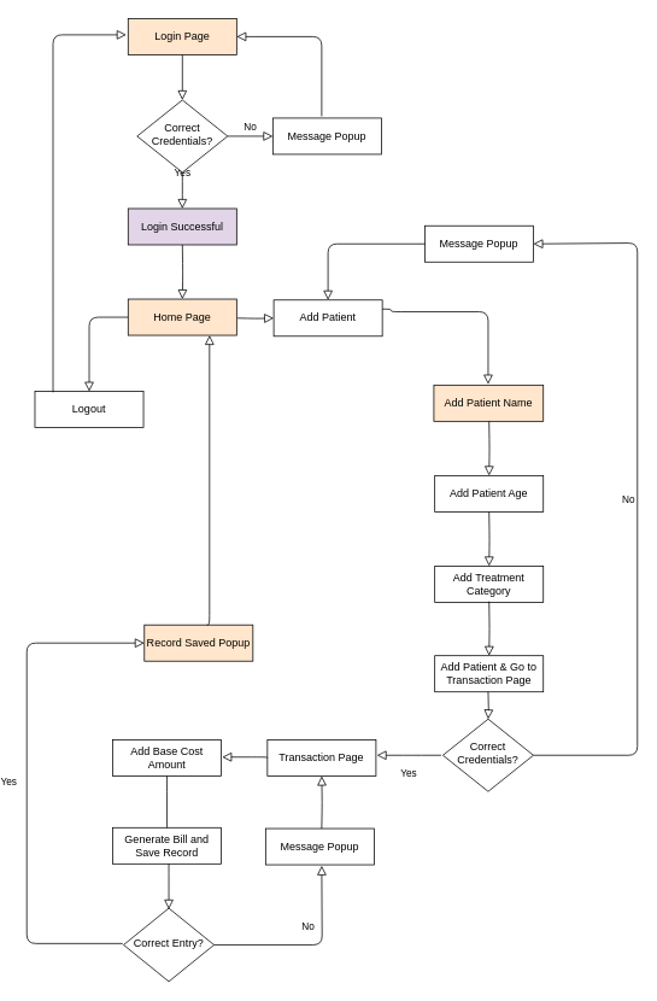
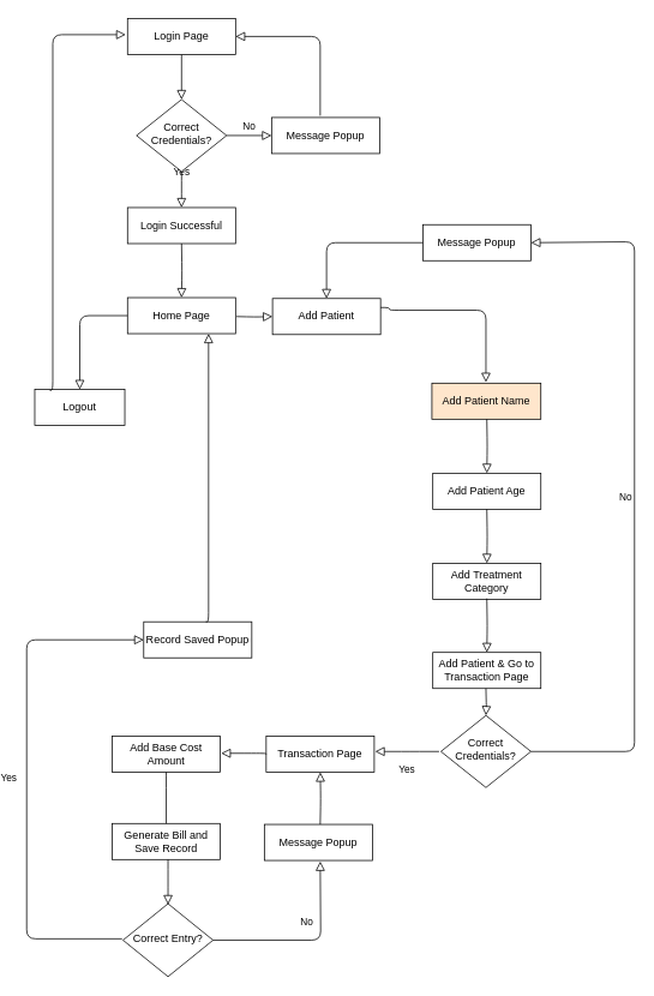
  <mxCell id="0" />
  <mxCell id="1" parent="0" />
  <mxCell id="2" value="" style="html=1;jettySize=auto;orthogonalLoop=1;fontSize=11;endArrow=block;endFill=0;endSize=8;strokeWidth=1;shadow=0;labelBackgroundColor=none;edgeStyle=orthogonalEdgeStyle;" parent="1" source="3" target="6" edge="1"><mxGeometry relative="1" as="geometry" /></mxCell>
- <mxCell id="3" value="Login Page" style="whiteSpace=wrap;html=1;fontSize=12;glass=0;strokeWidth=1;shadow=0;fillColor=#ffe6cc;" parent="1" vertex="1"><mxGeometry x="132" y="20" width="120" height="40" as="geometry" /></mxCell>
+ <mxCell id="3" value="Login Page" style="whiteSpace=wrap;html=1;fontSize=12;glass=0;strokeWidth=1;shadow=0;" parent="1" vertex="1"><mxGeometry x="132" y="20" width="120" height="40" as="geometry" /></mxCell>
  <mxCell id="4" value="Yes" style="html=1;jettySize=auto;orthogonalLoop=1;fontSize=11;endArrow=block;endFill=0;endSize=8;strokeWidth=1;shadow=0;labelBackgroundColor=none;edgeStyle=orthogonalEdgeStyle;" parent="1" source="6" edge="1"><mxGeometry y="20" relative="1" as="geometry"><mxPoint as="offset" /><mxPoint x="192" y="230" as="targetPoint" /></mxGeometry></mxCell>
  <mxCell id="5" value="No" style="edgeStyle=orthogonalEdgeStyle;html=1;jettySize=auto;orthogonalLoop=1;fontSize=11;endArrow=block;endFill=0;endSize=8;strokeWidth=1;shadow=0;labelBackgroundColor=none;" parent="1" source="6" target="7" edge="1"><mxGeometry y="10" relative="1" as="geometry"><mxPoint as="offset" /></mxGeometry></mxCell>
  <mxCell id="6" value="Correct Credentials?" style="rhombus;whiteSpace=wrap;html=1;shadow=0;fontFamily=Helvetica;fontSize=12;align=center;strokeWidth=1;spacing=6;spacingTop=-4;" parent="1" vertex="1"><mxGeometry x="142" y="110" width="100" height="80" as="geometry" /></mxCell>
  <mxCell id="7" value="Message Popup" style="whiteSpace=wrap;html=1;fontSize=12;glass=0;strokeWidth=1;shadow=0;" parent="1" vertex="1"><mxGeometry x="292" y="130" width="120" height="40" as="geometry" /></mxCell>
  <mxCell id="8" value="" style="html=1;jettySize=auto;orthogonalLoop=1;fontSize=11;endArrow=block;endFill=0;endSize=8;strokeWidth=1;shadow=0;labelBackgroundColor=none;edgeStyle=orthogonalEdgeStyle;" parent="1" target="9" edge="1"><mxGeometry x="0.6" y="519" relative="1" as="geometry"><mxPoint as="offset" /><mxPoint x="192" y="270" as="sourcePoint" /></mxGeometry></mxCell>
- <mxCell id="9" value="Home Page" style="whiteSpace=wrap;html=1;fontSize=12;glass=0;strokeWidth=1;shadow=0;fillColor=#ffe6cc;" parent="1" vertex="1"><mxGeometry x="132" y="330" width="120" height="40" as="geometry" /></mxCell>
- <mxCell id="10" value="Login Successful" style="whiteSpace=wrap;html=1;fontSize=12;glass=0;strokeWidth=1;shadow=0;fillColor=#e1d5e7;" parent="1" vertex="1"><mxGeometry x="132" y="230" width="120" height="40" as="geometry" /></mxCell>
+ <mxCell id="9" value="Home Page" style="whiteSpace=wrap;html=1;fontSize=12;glass=0;strokeWidth=1;shadow=0;" parent="1" vertex="1"><mxGeometry x="132" y="330" width="120" height="40" as="geometry" /></mxCell>
+ <mxCell id="10" value="Login Successful" style="whiteSpace=wrap;html=1;fontSize=12;glass=0;strokeWidth=1;shadow=0;" parent="1" vertex="1"><mxGeometry x="132" y="230" width="120" height="40" as="geometry" /></mxCell>
  <mxCell id="11" value="" style="edgeStyle=orthogonalEdgeStyle;html=1;jettySize=auto;orthogonalLoop=1;fontSize=11;endArrow=block;endFill=0;endSize=8;strokeWidth=1;shadow=0;labelBackgroundColor=none;exitX=0.45;exitY=-0.05;exitDx=0;exitDy=0;exitPerimeter=0;entryX=1;entryY=0.5;entryDx=0;entryDy=0;" edge="1" parent="1" source="7" target="3"><mxGeometry x="-0.033" y="209" relative="1" as="geometry"><mxPoint x="178" y="-99" as="offset" /><mxPoint x="335" y="86" as="sourcePoint" /><mxPoint x="385" y="86" as="targetPoint" /><Array as="points"><mxPoint x="346" y="40" /></Array></mxGeometry></mxCell>
  <mxCell id="12" value="" style="html=1;jettySize=auto;orthogonalLoop=1;fontSize=11;endArrow=block;endFill=0;endSize=8;strokeWidth=1;shadow=0;labelBackgroundColor=none;edgeStyle=orthogonalEdgeStyle;exitX=0;exitY=0.5;exitDx=0;exitDy=0;" edge="1" parent="1" target="13" source="9"><mxGeometry x="0.6" y="519" relative="1" as="geometry"><mxPoint as="offset" /><mxPoint x="192" y="371" as="sourcePoint" /></mxGeometry></mxCell>
- <mxCell id="13" value="Logout" style="whiteSpace=wrap;html=1;fontSize=12;glass=0;strokeWidth=1;shadow=0;" vertex="1" parent="1"><mxGeometry x="29" y="432" width="120" height="40" as="geometry" /></mxCell>
+ <mxCell id="13" value="Logout" style="whiteSpace=wrap;html=1;fontSize=12;glass=0;strokeWidth=1;shadow=0;" vertex="1" parent="1"><mxGeometry x="29" y="432" width="100" height="40" as="geometry" /></mxCell>
  <mxCell id="14" value="" style="html=1;jettySize=auto;orthogonalLoop=1;fontSize=11;endArrow=block;endFill=0;endSize=8;strokeWidth=1;shadow=0;labelBackgroundColor=none;edgeStyle=orthogonalEdgeStyle;exitX=0.167;exitY=0.025;exitDx=0;exitDy=0;exitPerimeter=0;" edge="1" parent="1" source="13"><mxGeometry x="0.6" y="519" relative="1" as="geometry"><mxPoint as="offset" /><mxPoint x="49" y="451" as="sourcePoint" /><mxPoint x="130" y="38" as="targetPoint" /><Array as="points"><mxPoint x="49" y="38" /></Array></mxGeometry></mxCell>
  <mxCell id="15" value="" style="edgeStyle=orthogonalEdgeStyle;html=1;jettySize=auto;orthogonalLoop=1;fontSize=11;endArrow=block;endFill=0;endSize=8;strokeWidth=1;shadow=0;labelBackgroundColor=none;" edge="1" parent="1" target="16"><mxGeometry y="10" relative="1" as="geometry"><mxPoint as="offset" /><mxPoint x="253" y="351" as="sourcePoint" /></mxGeometry></mxCell>
  <mxCell id="16" value="Add Patient" style="whiteSpace=wrap;html=1;fontSize=12;glass=0;strokeWidth=1;shadow=0;" vertex="1" parent="1"><mxGeometry x="293" y="331" width="120" height="40" as="geometry" /></mxCell>
  <mxCell id="17" value="" style="edgeStyle=orthogonalEdgeStyle;html=1;jettySize=auto;orthogonalLoop=1;fontSize=11;endArrow=block;endFill=0;endSize=8;strokeWidth=1;shadow=0;labelBackgroundColor=none;exitX=1;exitY=0.25;exitDx=0;exitDy=0;" edge="1" parent="1" source="16"><mxGeometry y="10" relative="1" as="geometry"><mxPoint as="offset" /><mxPoint x="451" y="351" as="sourcePoint" /><mxPoint x="530" y="424" as="targetPoint" /><Array as="points"><mxPoint x="423" y="344" /><mxPoint x="530" y="344" /></Array></mxGeometry></mxCell>
  <mxCell id="18" value="Add Patient Name" style="whiteSpace=wrap;html=1;fontSize=12;glass=0;strokeWidth=1;shadow=0;fillColor=#ffe6cc;" vertex="1" parent="1"><mxGeometry x="470" y="425" width="121" height="40" as="geometry" /></mxCell>
  <mxCell id="19" value="" style="html=1;jettySize=auto;orthogonalLoop=1;fontSize=11;endArrow=block;endFill=0;endSize=8;strokeWidth=1;shadow=0;labelBackgroundColor=none;edgeStyle=orthogonalEdgeStyle;" edge="1" parent="1" target="20"><mxGeometry x="0.6" y="519" relative="1" as="geometry"><mxPoint as="offset" /><mxPoint x="531" y="465" as="sourcePoint" /></mxGeometry></mxCell>
  <mxCell id="20" value="Add Patient Age" style="whiteSpace=wrap;html=1;fontSize=12;glass=0;strokeWidth=1;shadow=0;" vertex="1" parent="1"><mxGeometry x="471" y="525" width="120" height="40" as="geometry" /></mxCell>
  <mxCell id="21" value="" style="html=1;jettySize=auto;orthogonalLoop=1;fontSize=11;endArrow=block;endFill=0;endSize=8;strokeWidth=1;shadow=0;labelBackgroundColor=none;edgeStyle=orthogonalEdgeStyle;" edge="1" parent="1" target="22"><mxGeometry x="0.6" y="519" relative="1" as="geometry"><mxPoint as="offset" /><mxPoint x="531" y="565" as="sourcePoint" /></mxGeometry></mxCell>
  <mxCell id="22" value="Add Treatment Category" style="whiteSpace=wrap;html=1;fontSize=12;glass=0;strokeWidth=1;shadow=0;" vertex="1" parent="1"><mxGeometry x="471" y="625" width="120" height="40" as="geometry" /></mxCell>
  <mxCell id="23" value="" style="html=1;jettySize=auto;orthogonalLoop=1;fontSize=11;endArrow=block;endFill=0;endSize=8;strokeWidth=1;shadow=0;labelBackgroundColor=none;edgeStyle=orthogonalEdgeStyle;" edge="1" parent="1" target="24"><mxGeometry x="0.6" y="519" relative="1" as="geometry"><mxPoint as="offset" /><mxPoint x="531" y="664" as="sourcePoint" /></mxGeometry></mxCell>
  <mxCell id="24" value="Add Patient &amp;amp; Go to Transaction Page" style="whiteSpace=wrap;html=1;fontSize=12;glass=0;strokeWidth=1;shadow=0;" vertex="1" parent="1"><mxGeometry x="471" y="724" width="120" height="40" as="geometry" /></mxCell>
  <mxCell id="25" value="" style="html=1;jettySize=auto;orthogonalLoop=1;fontSize=11;endArrow=block;endFill=0;endSize=8;strokeWidth=1;shadow=0;labelBackgroundColor=none;edgeStyle=orthogonalEdgeStyle;" edge="1" parent="1" target="27"><mxGeometry relative="1" as="geometry"><mxPoint x="530" y="764" as="sourcePoint" /></mxGeometry></mxCell>
  <mxCell id="26" value="Yes" style="html=1;jettySize=auto;orthogonalLoop=1;fontSize=11;endArrow=block;endFill=0;endSize=8;strokeWidth=1;shadow=0;labelBackgroundColor=none;edgeStyle=orthogonalEdgeStyle;exitX=0;exitY=0.5;exitDx=0;exitDy=0;" edge="1" parent="1"><mxGeometry y="20" relative="1" as="geometry"><mxPoint as="offset" /><mxPoint x="407" y="834" as="targetPoint" /><mxPoint x="478" y="834" as="sourcePoint" /><Array as="points"><mxPoint x="446" y="834" /><mxPoint x="446" y="834" /></Array></mxGeometry></mxCell>
  <mxCell id="27" value="Correct Credentials?" style="rhombus;whiteSpace=wrap;html=1;shadow=0;fontFamily=Helvetica;fontSize=12;align=center;strokeWidth=1;spacing=6;spacingTop=-4;" vertex="1" parent="1"><mxGeometry x="480" y="794" width="100" height="80" as="geometry" /></mxCell>
  <mxCell id="28" value="No" style="edgeStyle=orthogonalEdgeStyle;html=1;jettySize=auto;orthogonalLoop=1;fontSize=11;endArrow=block;endFill=0;endSize=8;strokeWidth=1;shadow=0;labelBackgroundColor=none;entryX=1;entryY=0.5;entryDx=0;entryDy=0;exitX=1;exitY=0.5;exitDx=0;exitDy=0;" edge="1" parent="1" source="27" target="29"><mxGeometry y="10" relative="1" as="geometry"><mxPoint as="offset" /><mxPoint x="580" y="854" as="sourcePoint" /><mxPoint x="648" y="268" as="targetPoint" /><Array as="points"><mxPoint x="695" y="834" /><mxPoint x="695" y="268" /><mxPoint x="580" y="268" /></Array></mxGeometry></mxCell>
  <mxCell id="29" value="Message Popup" style="whiteSpace=wrap;html=1;fontSize=12;glass=0;strokeWidth=1;shadow=0;" vertex="1" parent="1"><mxGeometry x="460" y="249" width="120" height="40" as="geometry" /></mxCell>
  <mxCell id="30" value="" style="edgeStyle=orthogonalEdgeStyle;html=1;jettySize=auto;orthogonalLoop=1;fontSize=11;endArrow=block;endFill=0;endSize=8;strokeWidth=1;shadow=0;labelBackgroundColor=none;exitX=0;exitY=0.5;exitDx=0;exitDy=0;" edge="1" parent="1" source="29" target="16"><mxGeometry y="10" relative="1" as="geometry"><mxPoint as="offset" /><mxPoint x="351" y="221" as="sourcePoint" /><mxPoint x="401" y="221" as="targetPoint" /></mxGeometry></mxCell>
  <mxCell id="31" value="Transaction Page" style="whiteSpace=wrap;html=1;fontSize=12;glass=0;strokeWidth=1;shadow=0;" vertex="1" parent="1"><mxGeometry x="286" y="817" width="120" height="40" as="geometry" /></mxCell>
  <mxCell id="32" value="" style="html=1;jettySize=auto;orthogonalLoop=1;fontSize=11;endArrow=block;endFill=0;endSize=8;strokeWidth=1;shadow=0;labelBackgroundColor=none;edgeStyle=orthogonalEdgeStyle;exitX=0;exitY=0.5;exitDx=0;exitDy=0;" edge="1" parent="1" source="31"><mxGeometry y="20" relative="1" as="geometry"><mxPoint as="offset" /><mxPoint x="236" y="836" as="targetPoint" /><mxPoint x="478" y="751" as="sourcePoint" /><Array as="points"><mxPoint x="271" y="836" /><mxPoint x="271" y="836" /></Array></mxGeometry></mxCell>
  <mxCell id="33" value="Add Base Cost Amount" style="whiteSpace=wrap;html=1;fontSize=12;glass=0;strokeWidth=1;shadow=0;" vertex="1" parent="1"><mxGeometry x="115" y="817" width="120" height="40" as="geometry" /></mxCell>
  <mxCell id="34" value="Yes" style="html=1;jettySize=auto;orthogonalLoop=1;fontSize=11;endArrow=block;endFill=0;endSize=8;strokeWidth=1;shadow=0;labelBackgroundColor=none;edgeStyle=orthogonalEdgeStyle;entryX=0;entryY=0.5;entryDx=0;entryDy=0;" edge="1" parent="1" target="42"><mxGeometry y="20" relative="1" as="geometry"><mxPoint as="offset" /><mxPoint x="20" y="1024" as="targetPoint" /><mxPoint x="126" y="1042" as="sourcePoint" /><Array as="points"><mxPoint x="20" y="1042" /><mxPoint x="20" y="710" /></Array></mxGeometry></mxCell>
  <mxCell id="35" value="Correct Entry?" style="rhombus;whiteSpace=wrap;html=1;shadow=0;fontFamily=Helvetica;fontSize=12;align=center;strokeWidth=1;spacing=6;spacingTop=-4;" vertex="1" parent="1"><mxGeometry x="127" y="1003" width="100" height="81" as="geometry" /></mxCell>
  <mxCell id="36" value="Generate Bill and Save Record" style="whiteSpace=wrap;html=1;fontSize=12;glass=0;strokeWidth=1;shadow=0;" vertex="1" parent="1"><mxGeometry x="115" y="914" width="120" height="40" as="geometry" /></mxCell>
  <mxCell id="37" value="" style="html=1;jettySize=auto;orthogonalLoop=1;fontSize=11;endArrow=none;endFill=0;endSize=8;strokeWidth=1;shadow=0;labelBackgroundColor=none;edgeStyle=orthogonalEdgeStyle;exitX=0.5;exitY=1;exitDx=0;exitDy=0;entryX=0.5;entryY=0;entryDx=0;entryDy=0;" edge="1" parent="1" source="33" target="36"><mxGeometry y="20" relative="1" as="geometry"><mxPoint as="offset" /><mxPoint x="234" y="874" as="targetPoint" /><mxPoint x="284" y="875" as="sourcePoint" /><Array as="points"><mxPoint x="175" y="864" /><mxPoint x="175" y="864" /></Array></mxGeometry></mxCell>
  <mxCell id="38" value="" style="html=1;jettySize=auto;orthogonalLoop=1;fontSize=11;endArrow=block;endFill=0;endSize=8;strokeWidth=1;shadow=0;labelBackgroundColor=none;edgeStyle=orthogonalEdgeStyle;exitX=0;exitY=0.5;exitDx=0;exitDy=0;entryX=0.5;entryY=1;entryDx=0;entryDy=0;" edge="1" parent="1" target="31"><mxGeometry y="20" relative="1" as="geometry"><mxPoint as="offset" /><mxPoint x="296" y="914" as="targetPoint" /><mxPoint x="346" y="915" as="sourcePoint" /><Array as="points" /></mxGeometry></mxCell>
  <mxCell id="39" value="Message Popup" style="whiteSpace=wrap;html=1;fontSize=12;glass=0;strokeWidth=1;shadow=0;" vertex="1" parent="1"><mxGeometry x="284" y="915" width="120" height="40" as="geometry" /></mxCell>
  <mxCell id="40" value="No" style="html=1;jettySize=auto;orthogonalLoop=1;fontSize=11;endArrow=block;endFill=0;endSize=8;strokeWidth=1;shadow=0;labelBackgroundColor=none;edgeStyle=orthogonalEdgeStyle;exitX=1;exitY=0.5;exitDx=0;exitDy=0;entryX=0.5;entryY=1;entryDx=0;entryDy=0;" edge="1" parent="1" source="35"><mxGeometry y="20" relative="1" as="geometry"><mxPoint as="offset" /><mxPoint x="346" y="956" as="targetPoint" /><mxPoint x="346" y="1014" as="sourcePoint" /><Array as="points" /></mxGeometry></mxCell>
  <mxCell id="41" value="" style="html=1;jettySize=auto;orthogonalLoop=1;fontSize=11;endArrow=block;endFill=0;endSize=8;strokeWidth=1;shadow=0;labelBackgroundColor=none;edgeStyle=orthogonalEdgeStyle;entryX=0.5;entryY=0;entryDx=0;entryDy=0;" edge="1" parent="1"><mxGeometry y="20" relative="1" as="geometry"><mxPoint as="offset" /><mxPoint x="177" y="1004" as="targetPoint" /><mxPoint x="177" y="954" as="sourcePoint" /><Array as="points"><mxPoint x="177" y="975" /><mxPoint x="177" y="975" /></Array></mxGeometry></mxCell>
- <mxCell id="42" value="Record Saved Popup" style="whiteSpace=wrap;html=1;fontSize=12;glass=0;strokeWidth=1;shadow=0;fillColor=#ffe6cc;" vertex="1" parent="1"><mxGeometry x="150" y="690" width="120" height="40" as="geometry" /></mxCell>
+ <mxCell id="42" value="Record Saved Popup" style="whiteSpace=wrap;html=1;fontSize=12;glass=0;strokeWidth=1;shadow=0;" vertex="1" parent="1"><mxGeometry x="150" y="690" width="120" height="40" as="geometry" /></mxCell>
  <mxCell id="43" value="" style="html=1;jettySize=auto;orthogonalLoop=1;fontSize=11;endArrow=block;endFill=0;endSize=8;strokeWidth=1;shadow=0;labelBackgroundColor=none;edgeStyle=orthogonalEdgeStyle;exitX=0.575;exitY=-0.075;exitDx=0;exitDy=0;entryX=0.75;entryY=1;entryDx=0;entryDy=0;exitPerimeter=0;" edge="1" parent="1" target="9"><mxGeometry y="20" relative="1" as="geometry"><mxPoint as="offset" /><mxPoint x="222" y="373" as="targetPoint" /><mxPoint x="219" y="690" as="sourcePoint" /><Array as="points"><mxPoint x="222" y="690" /></Array></mxGeometry></mxCell>
